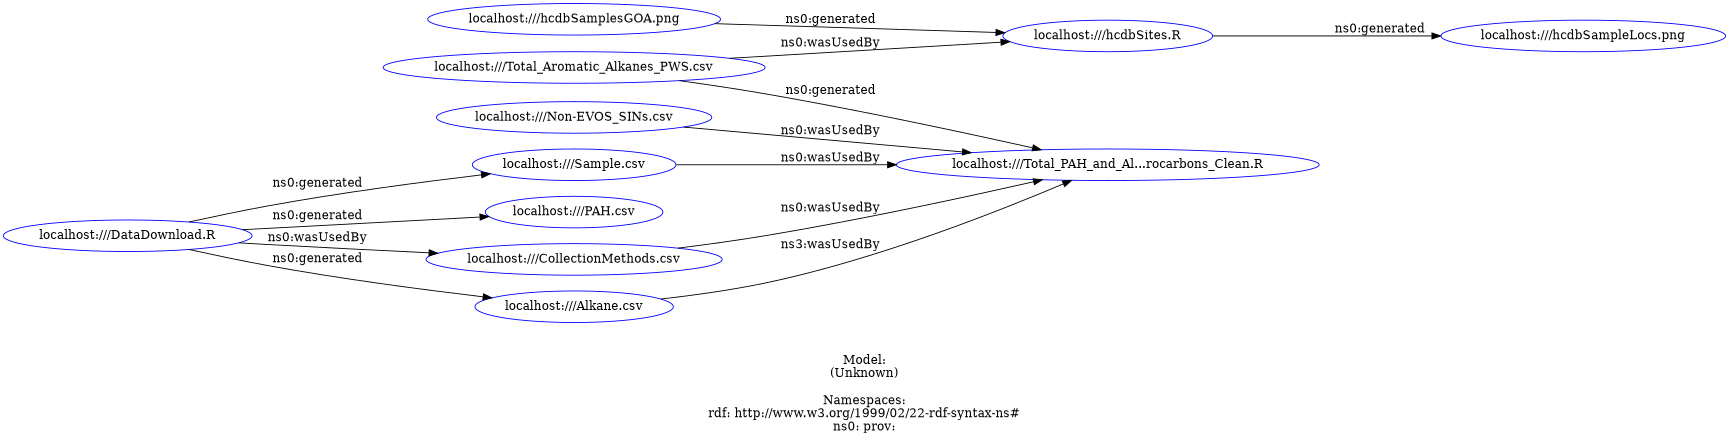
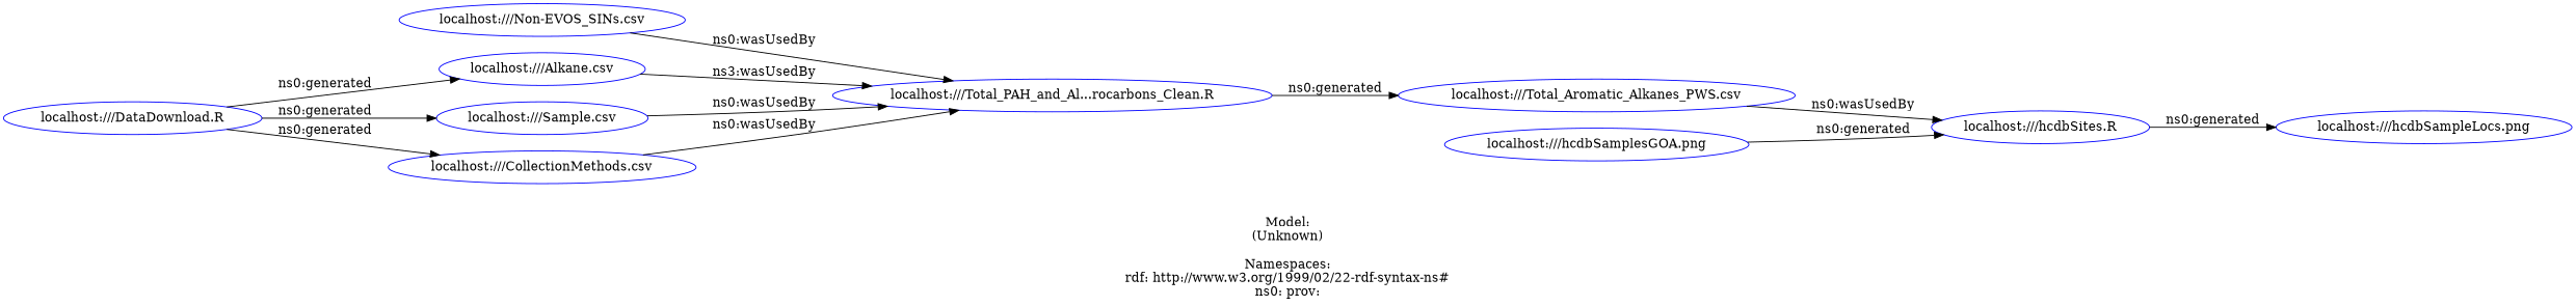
  digraph {
    label="\n\nModel:\n(Unknown)\n\nNamespaces:\nrdf: http://www.w3.org/1999/02/22-rdf-syntax-ns#\nns0: prov:\n"
    rankdir=LR
    node [color=blue shape=ellipse]
    n1 [label="localhost:///Non-EVOS_SINs.csv"]
    n2 [label="localhost:///Total_PAH_and_Al...rocarbons_Clean.R"]
    n3 [label="localhost:///Total_Aromatic_Alkanes_PWS.csv"]
    n4 [label="localhost:///hcdbSites.R"]
    n5 [label="localhost:///hcdbSampleLocs.png"]
    n6 [label="localhost:///hcdbSamplesGOA.png"]
    n7 [label="localhost:///Alkane.csv"]
-   n8 [label="localhost:///PAH.csv"]
    n9 [label="localhost:///DataDownload.R"]
    n10 [label="localhost:///Sample.csv"]
    n11 [label="localhost:///CollectionMethods.csv"]
    n1 -> n2 [label="ns0:wasUsedBy"]
-   n3 -> n2 [label="ns0:generated"]
+   n2 -> n3 [label="ns0:generated"]
    n3 -> n4 [label="ns0:wasUsedBy"]
    n4 -> n5 [label="ns0:generated"]
    n6 -> n4 [label="ns0:generated"]
    n7 -> n2 [label="ns3:wasUsedBy"]
    n9 -> n7 [label="ns0:generated"]
-   n9 -> n8 [label="ns0:generated"]
    n9 -> n10 [label="ns0:generated"]
-   n9 -> n11 [label="ns0:wasUsedBy"]
+   n9 -> n11 [label="ns0:generated"]
    n10 -> n2 [label="ns0:wasUsedBy"]
    n11 -> n2 [label="ns0:wasUsedBy"]
  }
